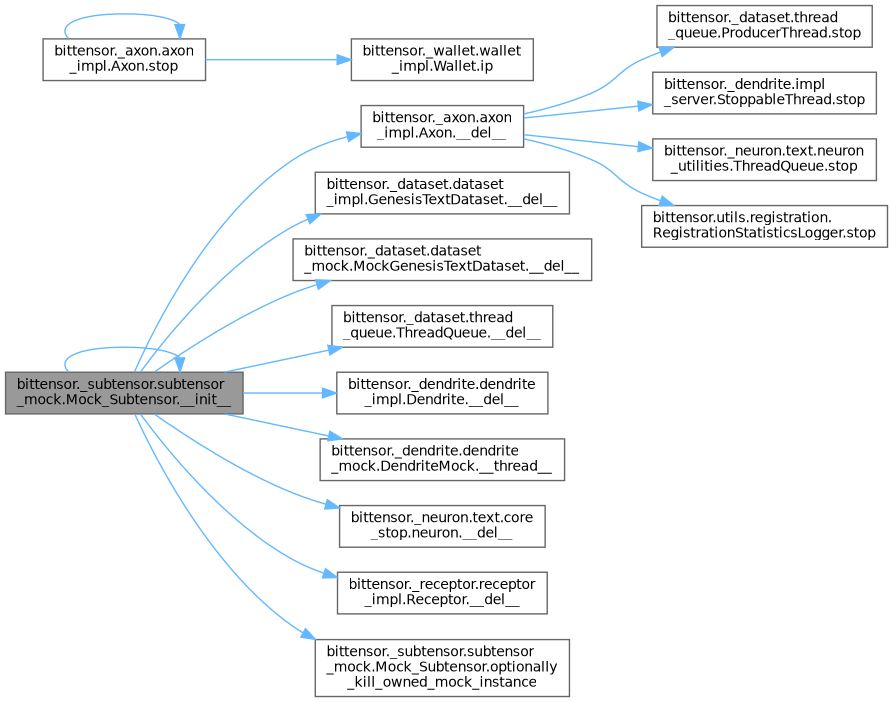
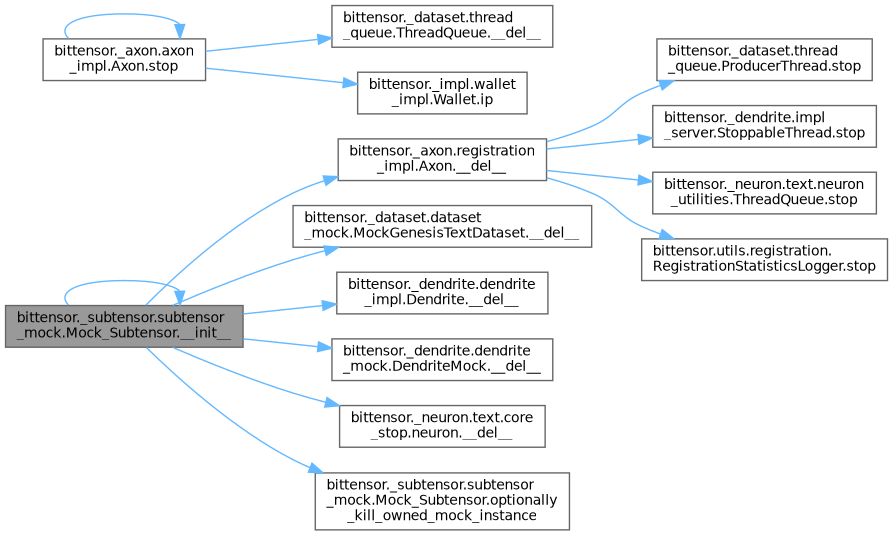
  digraph {
    rankdir=LR
    node [color=grey40 fillcolor=white fontname=Helvetica fontsize=10 shape=box style=filled]
    edge [color=steelblue1 fontname=Helvetica fontsize=10 labelfontname=Helvetica labelfontsize=10 style=solid]
    n1 [color=gray40 fillcolor=grey60 fontcolor=black height=0.2 label="bittensor._subtensor.subtensor\l_mock.Mock_Subtensor.__init__" width=0.4]
-   n2 [height=0.2 label="bittensor._axon.axon\l_impl.Axon.__del__" width=0.4]
-   n3 [height=0.2 label="bittensor._dataset.dataset\l_impl.GenesisTextDataset.__del__" width=0.4]
+   n2 [height=0.2 label="bittensor._axon.registration\l_impl.Axon.__del__" width=0.4]
    n4 [height=0.2 label="bittensor._dataset.dataset\l_mock.MockGenesisTextDataset.__del__" width=0.4]
    n5 [height=0.2 label="bittensor._dataset.thread\l_queue.ThreadQueue.__del__" width=0.4]
    n6 [height=0.2 label="bittensor._dendrite.dendrite\l_impl.Dendrite.__del__" width=0.4]
-   n7 [height=0.2 label="bittensor._dendrite.dendrite\l_mock.DendriteMock.__thread__" width=0.4]
+   n7 [height=0.2 label="bittensor._dendrite.dendrite\l_mock.DendriteMock.__del__" width=0.4]
    n8 [height=0.2 label="bittensor._neuron.text.core\l_stop.neuron.__del__" width=0.4]
-   n9 [height=0.2 label="bittensor._receptor.receptor\l_impl.Receptor.__del__" width=0.4]
    n10 [height=0.2 label="bittensor._subtensor.subtensor\l_mock.Mock_Subtensor.optionally\l_kill_owned_mock_instance" width=0.4]
    n11 [height=0.2 label="bittensor._dataset.thread\l_queue.ProducerThread.stop" width=0.4]
    n12 [height=0.2 label="bittensor._dendrite.impl\l_server.StoppableThread.stop" width=0.4]
    n13 [height=0.2 label="bittensor._neuron.text.neuron\l_utilities.ThreadQueue.stop" width=0.4]
    n14 [height=0.2 label="bittensor.utils.registration.\lRegistrationStatisticsLogger.stop" width=0.4]
    n15 [height=0.2 label="bittensor._axon.axon\l_impl.Axon.stop" width=0.4]
-   n16 [height=0.2 label="bittensor._wallet.wallet\l_impl.Wallet.ip" width=0.4]
+   n16 [height=0.2 label="bittensor._impl.wallet\l_impl.Wallet.ip" width=0.4]
    n1 -> n1
    n1 -> n2
-   n1 -> n3
    n1 -> n4
-   n1 -> n5
+   n15 -> n5
    n1 -> n6
    n1 -> n7
    n1 -> n8
-   n1 -> n9
    n1 -> n10
    n2 -> n11
    n2 -> n12
    n2 -> n13
    n2 -> n14
    n15 -> n15
    n15 -> n16
  }
